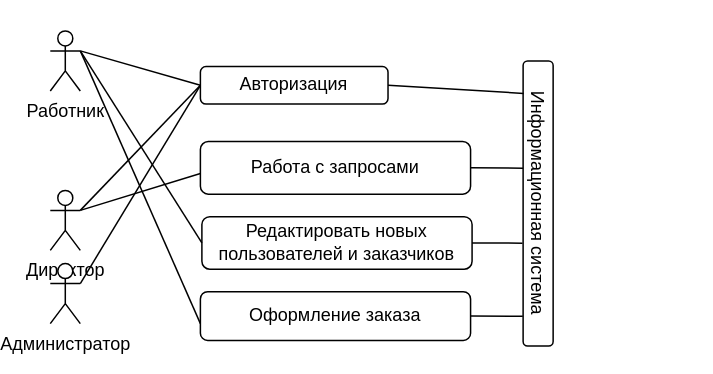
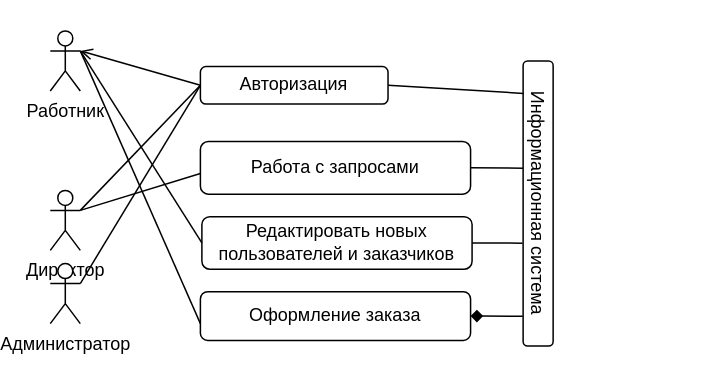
  <mxCell id="0" />
  <mxCell id="1" parent="0" />
  <mxCell id="2" value="Директор&lt;br&gt;" style="shape=umlActor;verticalLabelPosition=bottom;verticalAlign=top;html=1;outlineConnect=0;" parent="1" vertex="1"><mxGeometry x="20" y="126.25" width="20" height="40" as="geometry" /></mxCell>
  <mxCell id="3" value="Работник" style="shape=umlActor;verticalLabelPosition=bottom;verticalAlign=top;html=1;outlineConnect=0;" parent="1" vertex="1"><mxGeometry x="20" y="20" width="20" height="40" as="geometry" /></mxCell>
  <mxCell id="4" value="Авторизация" style="rounded=1;whiteSpace=wrap;html=1;" parent="1" vertex="1"><mxGeometry x="120" y="43.75" width="125" height="25" as="geometry" /></mxCell>
  <mxCell id="5" value="Работа с запросами" style="rounded=1;whiteSpace=wrap;html=1;" parent="1" vertex="1"><mxGeometry x="120" y="93.75" width="180" height="35" as="geometry" /></mxCell>
  <mxCell id="6" value="Редактировать новых пользователей и заказчиков" style="rounded=1;whiteSpace=wrap;html=1;" parent="1" vertex="1"><mxGeometry x="121" y="143.75" width="180" height="35" as="geometry" /></mxCell>
  <mxCell id="7" value="Оформление заказа" style="rounded=1;whiteSpace=wrap;html=1;" parent="1" vertex="1"><mxGeometry x="120" y="193.75" width="180" height="32.5" as="geometry" /></mxCell>
  <mxCell id="8" value="" style="endArrow=none;html=1;exitX=1;exitY=0.333;exitDx=0;exitDy=0;exitPerimeter=0;" parent="1" source="2" edge="1"><mxGeometry width="50" height="50" relative="1" as="geometry"><mxPoint x="20" y="185" as="sourcePoint" /><mxPoint x="120" y="115" as="targetPoint" /></mxGeometry></mxCell>
  <mxCell id="9" value="" style="endArrow=none;html=1;exitX=1;exitY=0.333;exitDx=0;exitDy=0;exitPerimeter=0;entryX=0;entryY=0.5;entryDx=0;entryDy=0;" parent="1" source="2" edge="1" target="4"><mxGeometry width="50" height="50" relative="1" as="geometry"><mxPoint x="20" y="185" as="sourcePoint" /><mxPoint x="120" y="65" as="targetPoint" /></mxGeometry></mxCell>
  <mxCell id="10" value="Информационная система" style="rounded=1;whiteSpace=wrap;html=1;rotation=90;" parent="1" vertex="1"><mxGeometry x="250" y="125" width="190" height="20" as="geometry" /></mxCell>
  <mxCell id="11" value="" style="endArrow=none;html=1;entryX=1;entryY=0.5;entryDx=0;entryDy=0;exitX=0.114;exitY=0.981;exitDx=0;exitDy=0;exitPerimeter=0;" parent="1" source="10" target="4" edge="1"><mxGeometry width="50" height="50" relative="1" as="geometry"><mxPoint x="210" y="195" as="sourcePoint" /><mxPoint x="260" y="145" as="targetPoint" /></mxGeometry></mxCell>
  <mxCell id="12" value="" style="endArrow=none;html=1;entryX=1;entryY=0.5;entryDx=0;entryDy=0;exitX=0.639;exitY=1.02;exitDx=0;exitDy=0;exitPerimeter=0;" parent="1" source="10" target="6" edge="1"><mxGeometry width="50" height="50" relative="1" as="geometry"><mxPoint x="330" y="161" as="sourcePoint" /><mxPoint x="260" y="145" as="targetPoint" /></mxGeometry></mxCell>
  <mxCell id="13" value="" style="endArrow=none;html=1;entryX=1;entryY=0.5;entryDx=0;entryDy=0;exitX=0.376;exitY=1.001;exitDx=0;exitDy=0;exitPerimeter=0;" parent="1" source="10" target="5" edge="1"><mxGeometry width="50" height="50" relative="1" as="geometry"><mxPoint x="335" y="111" as="sourcePoint" /><mxPoint x="260" y="145" as="targetPoint" /></mxGeometry></mxCell>
- <mxCell id="14" value="" style="endArrow=none;html=1;entryX=1;entryY=0.5;entryDx=0;entryDy=0;exitX=0.895;exitY=1.01;exitDx=0;exitDy=0;exitPerimeter=0;" parent="1" source="10" target="7" edge="1"><mxGeometry width="50" height="50" relative="1" as="geometry"><mxPoint x="330" y="210" as="sourcePoint" /><mxPoint x="200" y="135" as="targetPoint" /></mxGeometry></mxCell>
- <mxCell id="15" value="" style="endArrow=none;html=1;entryX=1;entryY=0.333;entryDx=0;entryDy=0;entryPerimeter=0;exitX=0;exitY=0.5;exitDx=0;exitDy=0;" parent="1" target="3" edge="1" source="4"><mxGeometry width="50" height="50" relative="1" as="geometry"><mxPoint x="120" y="65" as="sourcePoint" /><mxPoint x="20" y="115" as="targetPoint" /></mxGeometry></mxCell>
+ <mxCell id="14" value="" style="endArrow=diamond;html=1;entryX=1;entryY=0.5;entryDx=0;entryDy=0;exitX=0.895;exitY=1.01;exitDx=0;exitDy=0;exitPerimeter=0;" parent="1" source="10" target="7" edge="1"><mxGeometry width="50" height="50" relative="1" as="geometry"><mxPoint x="330" y="210" as="sourcePoint" /><mxPoint x="200" y="135" as="targetPoint" /></mxGeometry></mxCell>
+ <mxCell id="15" value="" style="endArrow=open;html=1;entryX=1;entryY=0.333;entryDx=0;entryDy=0;entryPerimeter=0;exitX=0;exitY=0.5;exitDx=0;exitDy=0;" parent="1" target="3" edge="1" source="4"><mxGeometry width="50" height="50" relative="1" as="geometry"><mxPoint x="120" y="65" as="sourcePoint" /><mxPoint x="20" y="115" as="targetPoint" /></mxGeometry></mxCell>
  <mxCell id="16" value="" style="endArrow=none;html=1;entryX=0;entryY=0.5;entryDx=0;entryDy=0;exitX=1;exitY=0.333;exitDx=0;exitDy=0;exitPerimeter=0;" parent="1" source="3" target="6" edge="1"><mxGeometry width="50" height="50" relative="1" as="geometry"><mxPoint x="20" y="115" as="sourcePoint" /><mxPoint x="160" y="115" as="targetPoint" /></mxGeometry></mxCell>
  <mxCell id="17" value="" style="endArrow=none;html=1;exitX=1;exitY=0.333;exitDx=0;exitDy=0;exitPerimeter=0;" parent="1" source="3" edge="1"><mxGeometry width="50" height="50" relative="1" as="geometry"><mxPoint x="20" y="115" as="sourcePoint" /><mxPoint x="120" y="215" as="targetPoint" /></mxGeometry></mxCell>
  <mxCell id="18" value="Администратор" style="shape=umlActor;verticalLabelPosition=bottom;verticalAlign=top;html=1;outlineConnect=0;" vertex="1" parent="1"><mxGeometry x="20" y="175" width="20" height="40" as="geometry" /></mxCell>
  <mxCell id="19" value="" style="endArrow=none;html=1;exitX=1;exitY=0.333;exitDx=0;exitDy=0;exitPerimeter=0;entryX=0;entryY=0.5;entryDx=0;entryDy=0;" edge="1" parent="1" source="18" target="4"><mxGeometry width="50" height="50" relative="1" as="geometry"><mxPoint x="50" y="238.333" as="sourcePoint" /><mxPoint x="131" y="171.25" as="targetPoint" /></mxGeometry></mxCell>
